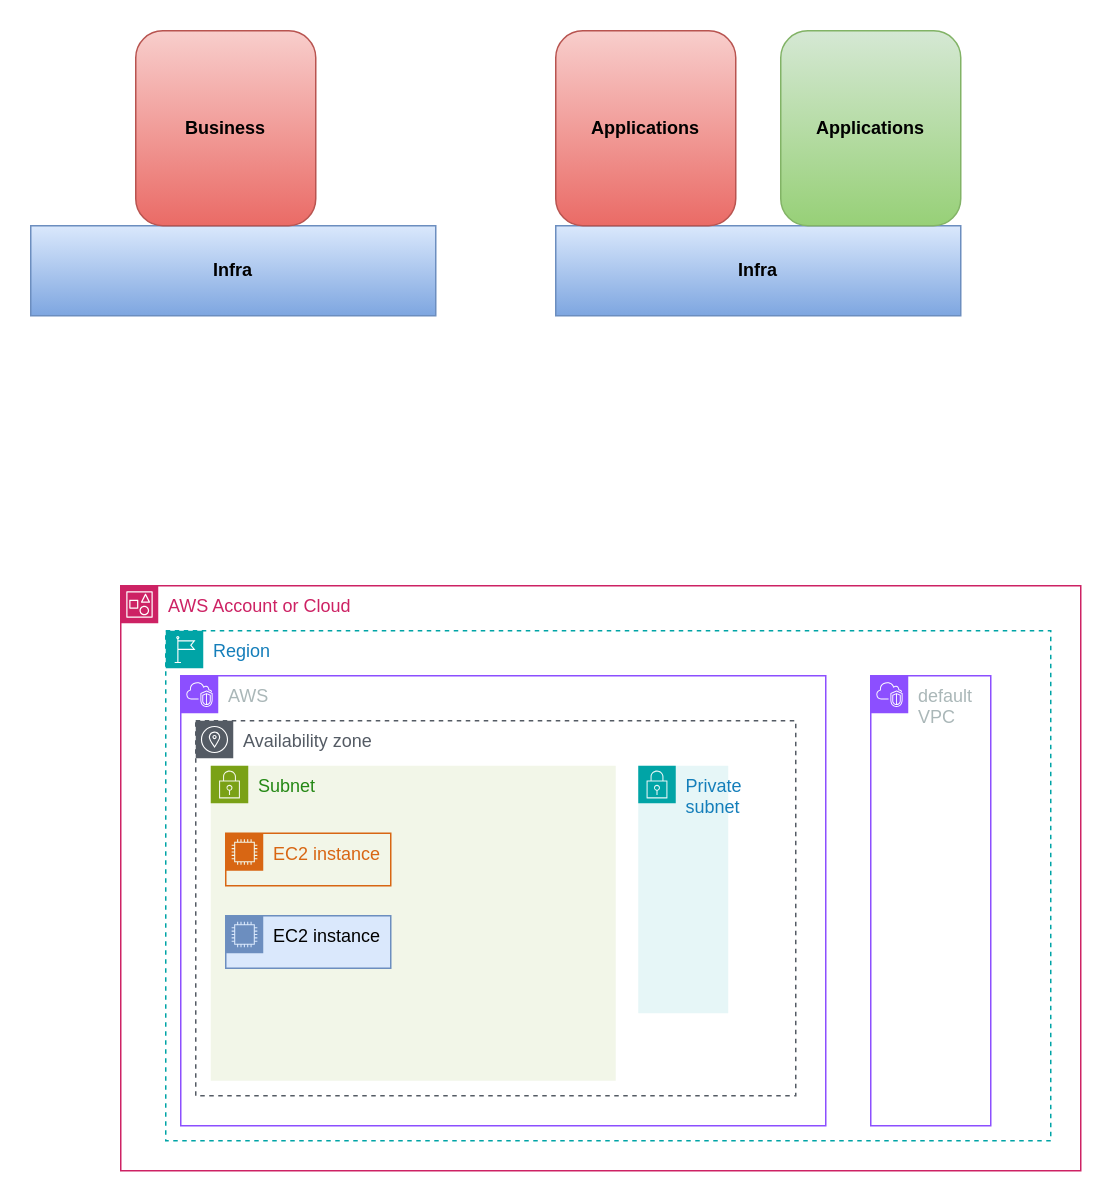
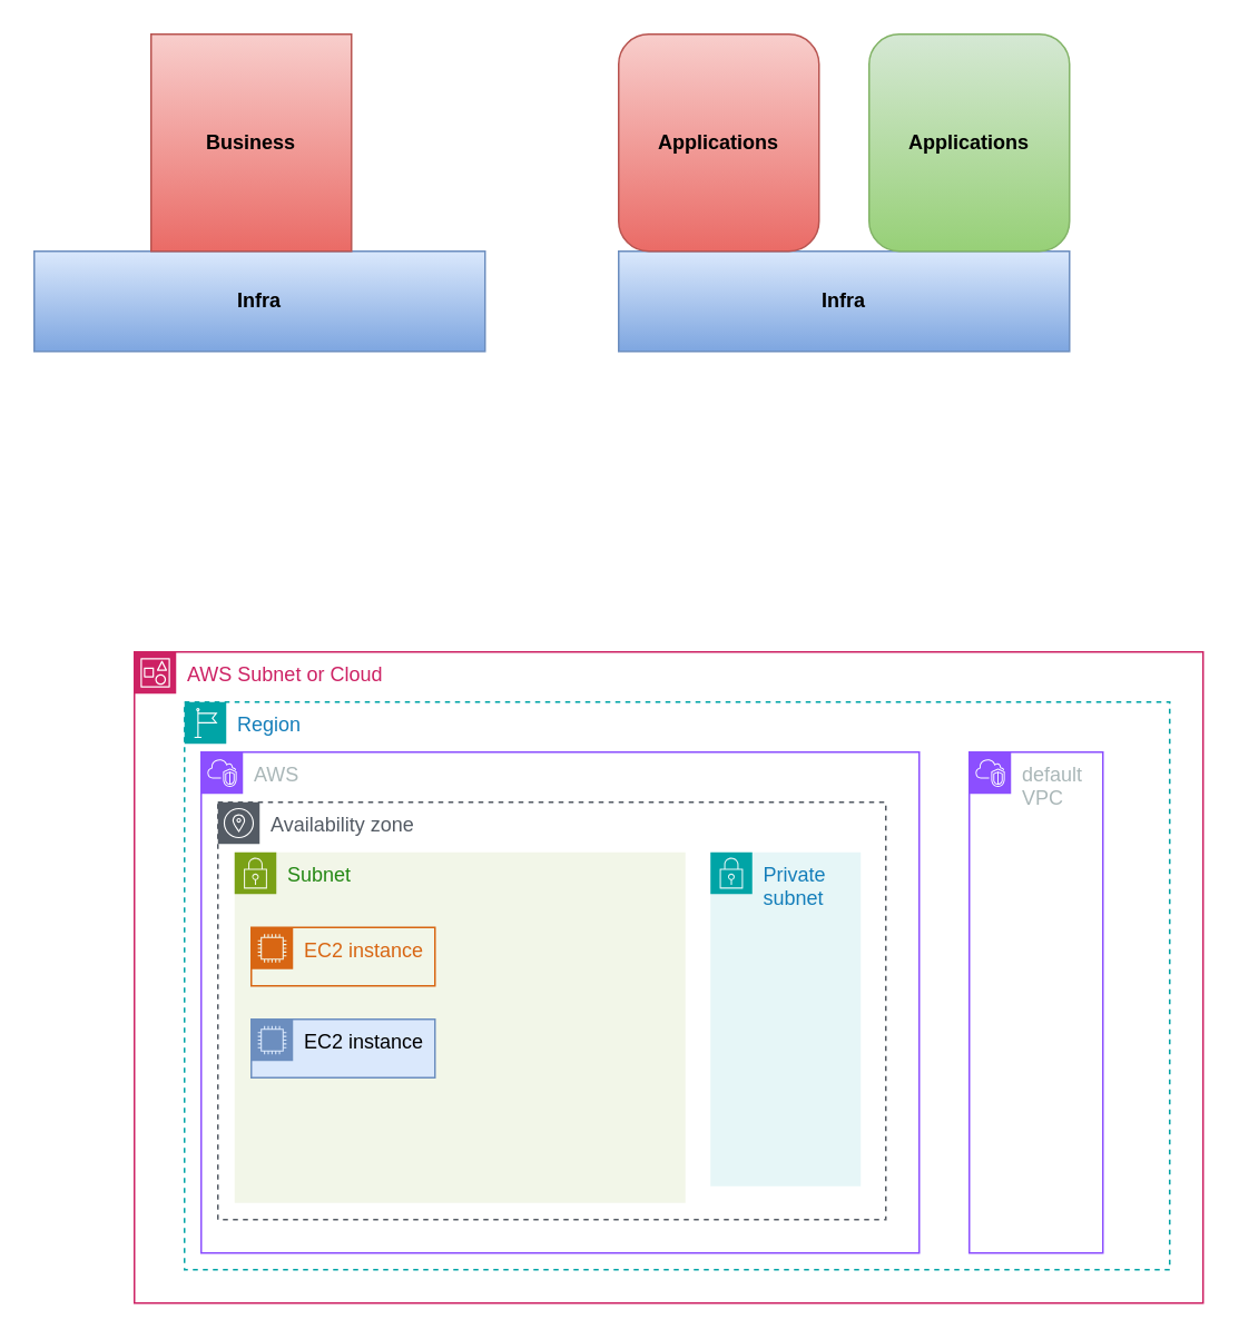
  <mxCell id="0" />
  <mxCell id="1" parent="0" />
  <mxCell id="2" value="&lt;b&gt;Infra&lt;/b&gt;" style="rounded=0;whiteSpace=wrap;html=1;fillColor=#dae8fc;gradientColor=#7ea6e0;strokeColor=#6c8ebf;" parent="1" vertex="1"><mxGeometry x="20" y="150" width="270" height="60" as="geometry" /></mxCell>
- <mxCell id="3" value="&lt;b&gt;Business&lt;/b&gt;" style="rounded=1;whiteSpace=wrap;html=1;fillColor=#f8cecc;gradientColor=#ea6b66;strokeColor=#b85450;" parent="1" vertex="1"><mxGeometry x="90" y="20" width="120" height="130" as="geometry" /></mxCell>
+ <mxCell id="3" value="&lt;b&gt;Business&lt;/b&gt;" style="whiteSpace=wrap;html=1;fillColor=#f8cecc;gradientColor=#ea6b66;strokeColor=#b85450;rounded=0;" parent="1" vertex="1"><mxGeometry x="90" y="20" width="120" height="130" as="geometry" /></mxCell>
  <mxCell id="4" value="&lt;b&gt;Infra&lt;/b&gt;" style="rounded=0;whiteSpace=wrap;html=1;fillColor=#dae8fc;gradientColor=#7ea6e0;strokeColor=#6c8ebf;" parent="1" vertex="1"><mxGeometry x="370" y="150" width="270" height="60" as="geometry" /></mxCell>
  <mxCell id="5" value="&lt;b&gt;Applications&lt;/b&gt;" style="rounded=1;whiteSpace=wrap;html=1;fillColor=#f8cecc;gradientColor=#ea6b66;strokeColor=#b85450;" parent="1" vertex="1"><mxGeometry x="370" y="20" width="120" height="130" as="geometry" /></mxCell>
  <mxCell id="6" value="&lt;b&gt;Applications&lt;/b&gt;" style="rounded=1;whiteSpace=wrap;html=1;fillColor=#d5e8d4;gradientColor=#97d077;strokeColor=#82b366;" parent="1" vertex="1"><mxGeometry x="520" y="20" width="120" height="130" as="geometry" /></mxCell>
- <mxCell id="7" value="AWS Account or Cloud" style="points=[[0,0],[0.25,0],[0.5,0],[0.75,0],[1,0],[1,0.25],[1,0.5],[1,0.75],[1,1],[0.75,1],[0.5,1],[0.25,1],[0,1],[0,0.75],[0,0.5],[0,0.25]];outlineConnect=0;gradientColor=none;html=1;whiteSpace=wrap;fontSize=12;fontStyle=0;container=1;pointerEvents=0;collapsible=0;recursiveResize=0;shape=mxgraph.aws4.group;grIcon=mxgraph.aws4.group_account;strokeColor=#CD2264;fillColor=none;verticalAlign=top;align=left;spacingLeft=30;fontColor=#CD2264;dashed=0;" vertex="1" parent="1"><mxGeometry x="80" y="390" width="640" height="390" as="geometry" /></mxCell>
+ <mxCell id="7" value="AWS Subnet or Cloud" style="points=[[0,0],[0.25,0],[0.5,0],[0.75,0],[1,0],[1,0.25],[1,0.5],[1,0.75],[1,1],[0.75,1],[0.5,1],[0.25,1],[0,1],[0,0.75],[0,0.5],[0,0.25]];outlineConnect=0;gradientColor=none;html=1;whiteSpace=wrap;fontSize=12;fontStyle=0;container=1;pointerEvents=0;collapsible=0;recursiveResize=0;shape=mxgraph.aws4.group;grIcon=mxgraph.aws4.group_account;strokeColor=#CD2264;fillColor=none;verticalAlign=top;align=left;spacingLeft=30;fontColor=#CD2264;dashed=0;" vertex="1" parent="1"><mxGeometry x="80" y="390" width="640" height="390" as="geometry" /></mxCell>
  <mxCell id="8" value="Region" style="points=[[0,0],[0.25,0],[0.5,0],[0.75,0],[1,0],[1,0.25],[1,0.5],[1,0.75],[1,1],[0.75,1],[0.5,1],[0.25,1],[0,1],[0,0.75],[0,0.5],[0,0.25]];outlineConnect=0;gradientColor=none;html=1;whiteSpace=wrap;fontSize=12;fontStyle=0;container=1;pointerEvents=0;collapsible=0;recursiveResize=0;shape=mxgraph.aws4.group;grIcon=mxgraph.aws4.group_region;strokeColor=#00A4A6;fillColor=none;verticalAlign=top;align=left;spacingLeft=30;fontColor=#147EBA;dashed=1;" vertex="1" parent="7"><mxGeometry x="30" y="30" width="590" height="340" as="geometry" /></mxCell>
  <mxCell id="9" value="AWS" style="points=[[0,0],[0.25,0],[0.5,0],[0.75,0],[1,0],[1,0.25],[1,0.5],[1,0.75],[1,1],[0.75,1],[0.5,1],[0.25,1],[0,1],[0,0.75],[0,0.5],[0,0.25]];outlineConnect=0;gradientColor=none;html=1;whiteSpace=wrap;fontSize=12;fontStyle=0;container=1;pointerEvents=0;collapsible=0;recursiveResize=0;shape=mxgraph.aws4.group;grIcon=mxgraph.aws4.group_vpc2;strokeColor=#8C4FFF;fillColor=none;verticalAlign=top;align=left;spacingLeft=30;fontColor=#AAB7B8;dashed=0;" vertex="1" parent="8"><mxGeometry x="10" y="30" width="430" height="300" as="geometry" /></mxCell>
  <mxCell id="10" value="Availability zone" style="sketch=0;outlineConnect=0;gradientColor=none;html=1;whiteSpace=wrap;fontSize=12;fontStyle=0;shape=mxgraph.aws4.group;grIcon=mxgraph.aws4.group_availability_zone;strokeColor=#545B64;fillColor=none;verticalAlign=top;align=left;spacingLeft=30;fontColor=#545B64;dashed=1;" vertex="1" parent="9"><mxGeometry x="10" y="30" width="400" height="250" as="geometry" /></mxCell>
  <mxCell id="11" value="Subnet" style="points=[[0,0],[0.25,0],[0.5,0],[0.75,0],[1,0],[1,0.25],[1,0.5],[1,0.75],[1,1],[0.75,1],[0.5,1],[0.25,1],[0,1],[0,0.75],[0,0.5],[0,0.25]];outlineConnect=0;gradientColor=none;html=1;whiteSpace=wrap;fontSize=12;fontStyle=0;container=1;pointerEvents=0;collapsible=0;recursiveResize=0;shape=mxgraph.aws4.group;grIcon=mxgraph.aws4.group_security_group;grStroke=0;strokeColor=#7AA116;fillColor=#F2F6E8;verticalAlign=top;align=left;spacingLeft=30;fontColor=#248814;dashed=0;" vertex="1" parent="9"><mxGeometry x="20" y="60" width="270" height="210" as="geometry" /></mxCell>
  <mxCell id="12" value="EC2 instance&amp;nbsp;" style="points=[[0,0],[0.25,0],[0.5,0],[0.75,0],[1,0],[1,0.25],[1,0.5],[1,0.75],[1,1],[0.75,1],[0.5,1],[0.25,1],[0,1],[0,0.75],[0,0.5],[0,0.25]];outlineConnect=0;html=1;whiteSpace=wrap;fontSize=12;fontStyle=0;container=1;pointerEvents=0;collapsible=0;recursiveResize=0;shape=mxgraph.aws4.group;grIcon=mxgraph.aws4.group_ec2_instance_contents;strokeColor=#6c8ebf;fillColor=#dae8fc;verticalAlign=top;align=left;spacingLeft=30;dashed=0;" vertex="1" parent="11"><mxGeometry x="10" y="100" width="110" height="35" as="geometry" /></mxCell>
- <mxCell id="13" value="Private subnet" style="points=[[0,0],[0.25,0],[0.5,0],[0.75,0],[1,0],[1,0.25],[1,0.5],[1,0.75],[1,1],[0.75,1],[0.5,1],[0.25,1],[0,1],[0,0.75],[0,0.5],[0,0.25]];outlineConnect=0;gradientColor=none;html=1;whiteSpace=wrap;fontSize=12;fontStyle=0;container=1;pointerEvents=0;collapsible=0;recursiveResize=0;shape=mxgraph.aws4.group;grIcon=mxgraph.aws4.group_security_group;grStroke=0;strokeColor=#00A4A6;fillColor=#E6F6F7;verticalAlign=top;align=left;spacingLeft=30;fontColor=#147EBA;dashed=0;" vertex="1" parent="9"><mxGeometry x="305" y="60" width="60" height="165" as="geometry" /></mxCell>
+ <mxCell id="13" value="Private subnet" style="points=[[0,0],[0.25,0],[0.5,0],[0.75,0],[1,0],[1,0.25],[1,0.5],[1,0.75],[1,1],[0.75,1],[0.5,1],[0.25,1],[0,1],[0,0.75],[0,0.5],[0,0.25]];outlineConnect=0;gradientColor=none;html=1;whiteSpace=wrap;fontSize=12;fontStyle=0;container=1;pointerEvents=0;collapsible=0;recursiveResize=0;shape=mxgraph.aws4.group;grIcon=mxgraph.aws4.group_security_group;grStroke=0;strokeColor=#00A4A6;fillColor=#E6F6F7;verticalAlign=top;align=left;spacingLeft=30;fontColor=#147EBA;dashed=0;" vertex="1" parent="9"><mxGeometry x="305" y="60" width="90" height="200" as="geometry" /></mxCell>
  <mxCell id="14" value="EC2 instance&amp;nbsp;" style="points=[[0,0],[0.25,0],[0.5,0],[0.75,0],[1,0],[1,0.25],[1,0.5],[1,0.75],[1,1],[0.75,1],[0.5,1],[0.25,1],[0,1],[0,0.75],[0,0.5],[0,0.25]];outlineConnect=0;gradientColor=none;html=1;whiteSpace=wrap;fontSize=12;fontStyle=0;container=1;pointerEvents=0;collapsible=0;recursiveResize=0;shape=mxgraph.aws4.group;grIcon=mxgraph.aws4.group_ec2_instance_contents;strokeColor=#D86613;fillColor=none;verticalAlign=top;align=left;spacingLeft=30;fontColor=#D86613;dashed=0;" vertex="1" parent="9"><mxGeometry x="30" y="105" width="110" height="35" as="geometry" /></mxCell>
  <mxCell id="15" value="default VPC" style="points=[[0,0],[0.25,0],[0.5,0],[0.75,0],[1,0],[1,0.25],[1,0.5],[1,0.75],[1,1],[0.75,1],[0.5,1],[0.25,1],[0,1],[0,0.75],[0,0.5],[0,0.25]];outlineConnect=0;gradientColor=none;html=1;whiteSpace=wrap;fontSize=12;fontStyle=0;container=1;pointerEvents=0;collapsible=0;recursiveResize=0;shape=mxgraph.aws4.group;grIcon=mxgraph.aws4.group_vpc2;strokeColor=#8C4FFF;fillColor=none;verticalAlign=top;align=left;spacingLeft=30;fontColor=#AAB7B8;dashed=0;" vertex="1" parent="8"><mxGeometry x="470" y="30" width="80" height="300" as="geometry" /></mxCell>
